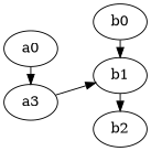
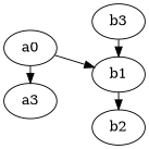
  digraph {
    rankdir=LR
    a0
    n2 [label=a3]
-   b0
+   b0 [label=b3]
    b1
    b2
    subgraph sub_1 {
      rank=same
      a0
      n2
    }
    subgraph sub_2 {
      rank=same
      b0
      b1
      b2
    }
    a0 -> n2
-   n2 -> b1
+   a0 -> b1
    b0 -> b1
    b1 -> b2
  }
